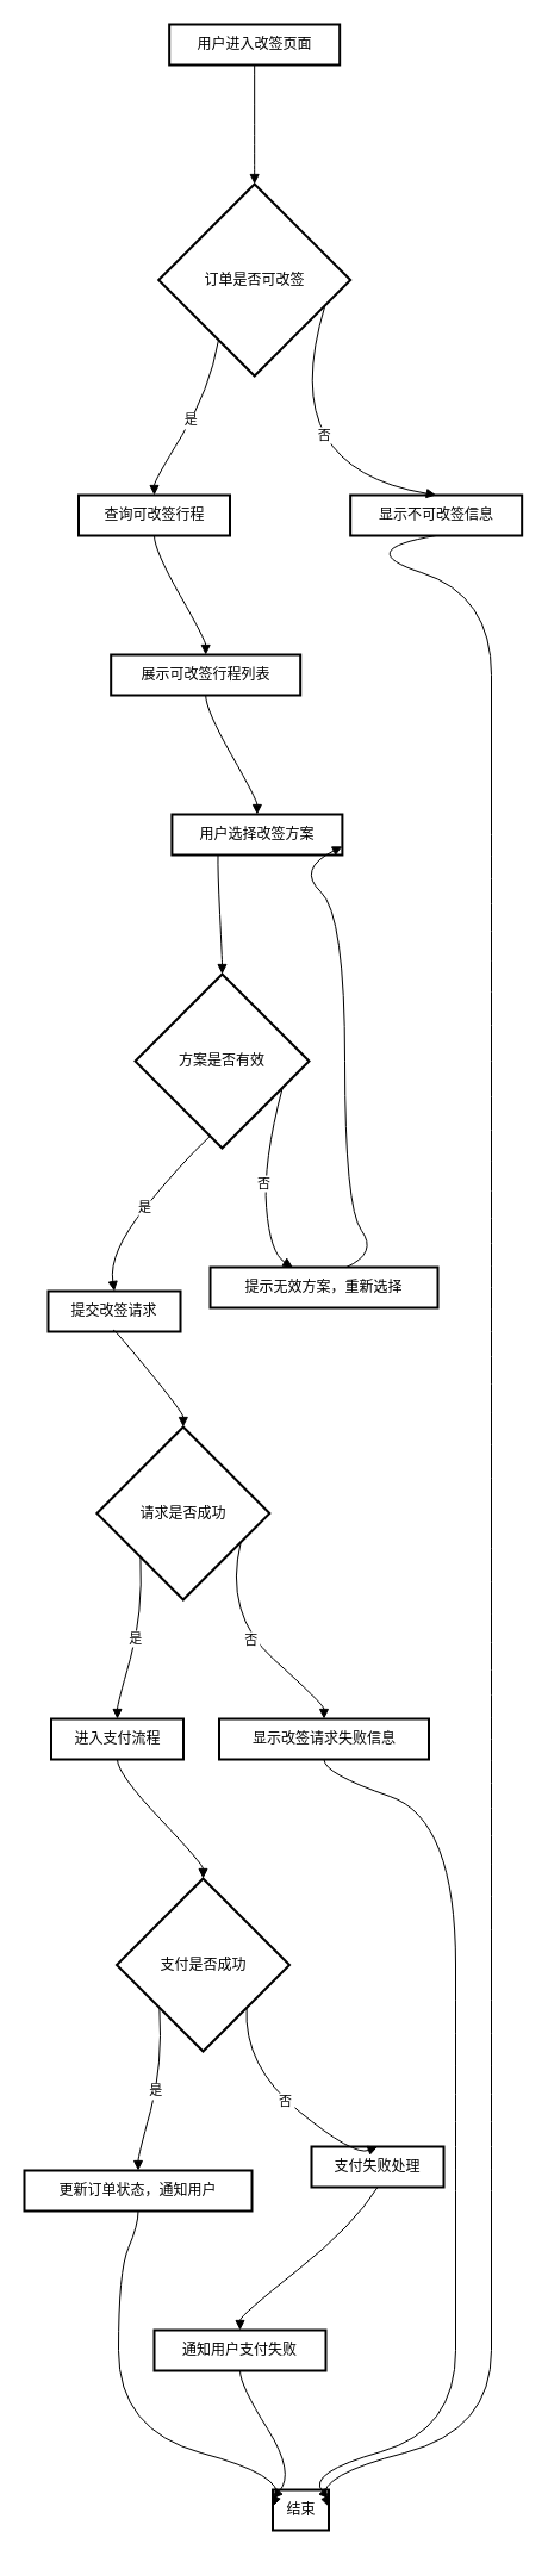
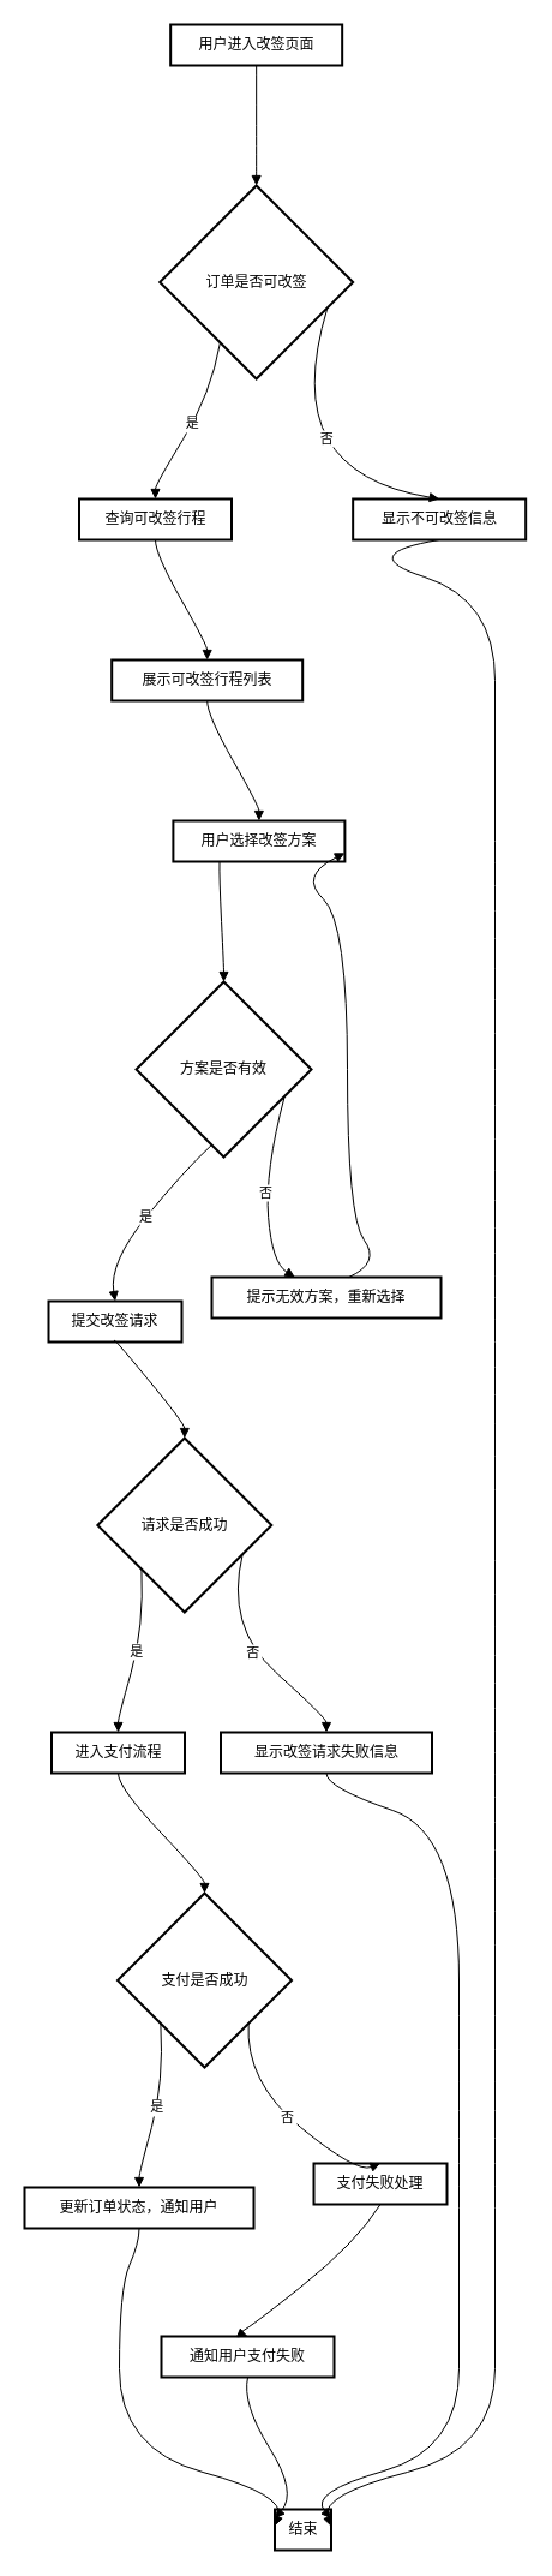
  <mxCell id="0" />
  <mxCell id="1" parent="0" />
  <mxCell id="2" value="用户进入改签页面" style="whiteSpace=wrap;strokeWidth=2;" vertex="1" parent="1"><mxGeometry x="141.667" width="143" height="34" as="geometry" y="20" /></mxCell>
  <mxCell id="3" value="订单是否可改签" style="rhombus;strokeWidth=2;whiteSpace=wrap;" vertex="1" parent="1"><mxGeometry x="132.667" y="154" width="161" height="161" as="geometry" /></mxCell>
  <mxCell id="4" value="查询可改签行程" style="whiteSpace=wrap;strokeWidth=2;" vertex="1" parent="1"><mxGeometry x="65.5" y="415" width="127" height="34" as="geometry" /></mxCell>
  <mxCell id="5" value="显示不可改签信息" style="whiteSpace=wrap;strokeWidth=2;" vertex="1" parent="1"><mxGeometry x="293.67" y="415" width="144" height="34" as="geometry" /></mxCell>
  <mxCell id="6" value="展示可改签行程列表" style="whiteSpace=wrap;strokeWidth=2;" vertex="1" parent="1"><mxGeometry x="92.694" y="549" width="159" height="34" as="geometry" /></mxCell>
  <mxCell id="7" value="用户选择改签方案" style="whiteSpace=wrap;strokeWidth=2;" vertex="1" parent="1"><mxGeometry x="143.889" y="683" width="143" height="34" as="geometry" /></mxCell>
  <mxCell id="8" value="方案是否有效" style="rhombus;strokeWidth=2;whiteSpace=wrap;" vertex="1" parent="1"><mxGeometry x="113" y="817" width="146" height="146" as="geometry" /></mxCell>
  <mxCell id="9" value="提交改签请求" style="whiteSpace=wrap;strokeWidth=2;" vertex="1" parent="1"><mxGeometry x="40" y="1083" width="111" height="34" as="geometry" /></mxCell>
  <mxCell id="10" value="提示无效方案，重新选择" style="whiteSpace=wrap;strokeWidth=2;" vertex="1" parent="1"><mxGeometry x="176" y="1063" width="191" height="34" as="geometry" /></mxCell>
  <mxCell id="11" value="请求是否成功" style="rhombus;strokeWidth=2;whiteSpace=wrap;" vertex="1" parent="1"><mxGeometry x="80.833" y="1197" width="145" height="145" as="geometry" /></mxCell>
  <mxCell id="12" value="进入支付流程" style="whiteSpace=wrap;strokeWidth=2;" vertex="1" parent="1"><mxGeometry x="42.5" y="1442" width="111" height="34" as="geometry" /></mxCell>
  <mxCell id="13" value="显示改签请求失败信息" style="whiteSpace=wrap;strokeWidth=2;" vertex="1" parent="1"><mxGeometry x="183.5" y="1442" width="176" height="34" as="geometry" /></mxCell>
  <mxCell id="14" value="支付是否成功" style="rhombus;strokeWidth=2;whiteSpace=wrap;" vertex="1" parent="1"><mxGeometry x="97.5" y="1576" width="145" height="145" as="geometry" /></mxCell>
  <mxCell id="15" value="更新订单状态，通知用户" style="whiteSpace=wrap;strokeWidth=2;" vertex="1" parent="1"><mxGeometry y="1821" width="191" height="34" as="geometry" x="20" /></mxCell>
  <mxCell id="16" value="支付失败处理" style="whiteSpace=wrap;strokeWidth=2;" vertex="1" parent="1"><mxGeometry x="261" y="1801" width="111" height="34" as="geometry" /></mxCell>
- <mxCell id="17" value="通知用户支付失败" style="whiteSpace=wrap;strokeWidth=2;" vertex="1" parent="1"><mxGeometry x="129" y="1955" width="144" height="34" as="geometry" /></mxCell>
+ <mxCell id="17" value="通知用户支付失败" style="whiteSpace=wrap;strokeWidth=2;" vertex="1" parent="1"><mxGeometry x="134" y="1945" width="144" height="34" as="geometry" /></mxCell>
  <mxCell id="18" value="结束" style="whiteSpace=wrap;strokeWidth=2;" vertex="1" parent="1"><mxGeometry x="228.5" y="2089" width="47" height="34" as="geometry" /></mxCell>
  <mxCell id="19" value="" style="curved=1;startArrow=none;endArrow=block;exitX=0.5;exitY=0.99;entryX=0.5;entryY=0;rounded=0;noEdgeStyle=1;orthogonal=1;" edge="1" parent="1" source="2" target="3"><mxGeometry relative="1" as="geometry"><Array as="points"><mxPoint x="213.167" y="66" /><mxPoint x="213.167" y="142" /></Array></mxGeometry></mxCell>
  <mxCell id="20" value="是" style="curved=1;startArrow=none;endArrow=block;exitX=0.2;exitY=1;entryX=0.5;entryY=0;rounded=0;noEdgeStyle=1;orthogonal=1;" edge="1" parent="1" source="3" target="4"><mxGeometry relative="1" as="geometry"><Array as="points"><mxPoint x="175.417" y="327" /><mxPoint x="129" y="403" /></Array></mxGeometry></mxCell>
  <mxCell id="21" value="否" style="curved=1;startArrow=none;endArrow=block;exitX=1;exitY=0.68;entryX=0.5;entryY=0.01;rounded=0;noEdgeStyle=1;orthogonal=1;" edge="1" parent="1" source="3" target="5"><mxGeometry relative="1" as="geometry"><Array as="points"><mxPoint x="250.917" y="327" /><mxPoint x="294.5" y="403" /></Array></mxGeometry></mxCell>
  <mxCell id="22" value="" style="curved=1;startArrow=none;endArrow=block;exitX=0.5;exitY=0.99;entryX=0.5;entryY=-0.01;rounded=0;noEdgeStyle=1;orthogonal=1;" edge="1" parent="1" source="4" target="6"><mxGeometry relative="1" as="geometry"><Array as="points"><mxPoint x="129" y="461" /><mxPoint x="172.194" y="537" /></Array></mxGeometry></mxCell>
  <mxCell id="23" value="" style="curved=1;startArrow=none;endArrow=block;exitX=0.5;exitY=0.98;entryX=0.5;entryY=0.01;rounded=0;noEdgeStyle=1;orthogonal=1;" edge="1" parent="1" source="6" target="7"><mxGeometry relative="1" as="geometry"><Array as="points"><mxPoint x="172.194" y="595" /><mxPoint x="215.389" y="671" /></Array></mxGeometry></mxCell>
  <mxCell id="24" value="" style="curved=1;startArrow=none;endArrow=block;exitX=0.27;exitY=1;entryX=0.5;entryY=0;rounded=0;noEdgeStyle=1;orthogonal=1;" edge="1" parent="1" source="7" target="8"><mxGeometry relative="1" as="geometry"><Array as="points"><mxPoint x="182.139" y="729" /><mxPoint x="186" y="805" /></Array></mxGeometry></mxCell>
  <mxCell id="25" value="是" style="curved=1;startArrow=none;endArrow=block;exitX=0.42;exitY=1;entryX=0.5;entryY=-0.01;rounded=0;noEdgeStyle=1;orthogonal=1;" edge="1" parent="1" source="8" target="9"><mxGeometry relative="1" as="geometry"><Array as="points"><mxPoint x="152" y="975" /><mxPoint x="90.5" y="1051" /></Array></mxGeometry></mxCell>
  <mxCell id="26" value="否" style="curved=1;startArrow=none;endArrow=block;exitX=1;exitY=0.72;entryX=0.36;entryY=-0.01;rounded=0;noEdgeStyle=1;orthogonal=1;" edge="1" parent="1" source="8" target="10"><mxGeometry relative="1" as="geometry"><Array as="points"><mxPoint x="220" y="975" /><mxPoint x="226.25" y="1051" /></Array></mxGeometry></mxCell>
  <mxCell id="27" value="" style="curved=1;startArrow=none;endArrow=block;exitX=0.6;exitY=-0.01;entryX=1;entryY=0.79;rounded=0;noEdgeStyle=1;orthogonal=1;" edge="1" parent="1" source="10" target="7"><mxGeometry relative="1" as="geometry"><Array as="points"><mxPoint x="316.75" y="1051" /><mxPoint x="289" y="1013" /><mxPoint x="289" y="767" /><mxPoint x="248.639" y="729" /></Array></mxGeometry></mxCell>
  <mxCell id="28" value="" style="curved=1;startArrow=none;endArrow=block;exitX=0.5;exitY=0.98;entryX=0.5;entryY=0;rounded=0;noEdgeStyle=1;orthogonal=1;" edge="1" parent="1" source="9" target="11"><mxGeometry relative="1" as="geometry"><Array as="points"><mxPoint x="90.5" y="1109" /><mxPoint x="153.333" y="1185" /></Array></mxGeometry></mxCell>
  <mxCell id="29" value="是" style="curved=1;startArrow=none;endArrow=block;exitX=0.01;exitY=1;entryX=0.5;entryY=-0.01;rounded=0;noEdgeStyle=1;orthogonal=1;" edge="1" parent="1" source="11" target="12"><mxGeometry relative="1" as="geometry"><Array as="points"><mxPoint x="119.583" y="1354" /><mxPoint x="98" y="1430" /></Array></mxGeometry></mxCell>
  <mxCell id="30" value="否" style="curved=1;startArrow=none;endArrow=block;exitX=1;exitY=0.75;entryX=0.5;entryY=0.01;rounded=0;noEdgeStyle=1;orthogonal=1;" edge="1" parent="1" source="11" target="13"><mxGeometry relative="1" as="geometry"><Array as="points"><mxPoint x="187.083" y="1354" /><mxPoint x="271.5" y="1430" /></Array></mxGeometry></mxCell>
  <mxCell id="31" value="" style="curved=1;startArrow=none;endArrow=block;exitX=0.5;exitY=0.98;entryX=0.5;entryY=0;rounded=0;noEdgeStyle=1;orthogonal=1;" edge="1" parent="1" source="12" target="14"><mxGeometry relative="1" as="geometry"><Array as="points"><mxPoint x="98" y="1488" /><mxPoint x="170" y="1564" /></Array></mxGeometry></mxCell>
  <mxCell id="32" value="是" style="curved=1;startArrow=none;endArrow=block;exitX=0;exitY=0.99;entryX=0.5;entryY=0.01;rounded=0;noEdgeStyle=1;orthogonal=1;" edge="1" parent="1" source="14" target="15"><mxGeometry relative="1" as="geometry"><Array as="points"><mxPoint x="136.25" y="1733" /><mxPoint x="115.5" y="1809" /></Array></mxGeometry></mxCell>
  <mxCell id="33" value="否" style="curved=1;startArrow=none;endArrow=block;exitX=1;exitY=0.99;entryX=0.5;entryY=-0.01;rounded=0;noEdgeStyle=1;orthogonal=1;" edge="1" parent="1" source="14" target="16"><mxGeometry relative="1" as="geometry"><Array as="points"><mxPoint x="203.75" y="1733" /><mxPoint x="296.5" y="1809" /></Array></mxGeometry></mxCell>
  <mxCell id="34" value="" style="curved=1;startArrow=none;endArrow=block;exitX=0.5;exitY=0.98;entryX=0.5;entryY=0.01;rounded=0;noEdgeStyle=1;orthogonal=1;" edge="1" parent="1" source="16" target="17"><mxGeometry relative="1" as="geometry"><Array as="points"><mxPoint x="296.5" y="1867" /><mxPoint x="201" y="1943" /></Array></mxGeometry></mxCell>
  <mxCell id="35" value="" style="curved=1;startArrow=none;endArrow=block;exitX=0.5;exitY=1;entryX=1;entryY=0.42;rounded=0;noEdgeStyle=1;orthogonal=1;" edge="1" parent="1" source="5" target="18"><mxGeometry relative="1" as="geometry"><Array as="points"><mxPoint x="294.5" y="461" /><mxPoint x="412" y="499" /><mxPoint x="412" y="633" /><mxPoint x="412" y="633" /><mxPoint x="412" y="767" /><mxPoint x="412" y="767" /><mxPoint x="412" y="1013" /><mxPoint x="412" y="1013" /><mxPoint x="412" y="1147" /><mxPoint x="412" y="1147" /><mxPoint x="412" y="1392" /><mxPoint x="412" y="1392" /><mxPoint x="412" y="1526" /><mxPoint x="412" y="1526" /><mxPoint x="412" y="1771" /><mxPoint x="412" y="1771" /><mxPoint x="412" y="1905" /><mxPoint x="412" y="1905" /><mxPoint x="412" y="2039" /><mxPoint x="265.875" y="2077" /></Array></mxGeometry></mxCell>
  <mxCell id="36" value="" style="curved=1;startArrow=none;endArrow=block;exitX=0.5;exitY=1;entryX=1;entryY=0.22;rounded=0;noEdgeStyle=1;orthogonal=1;" edge="1" parent="1" source="13" target="18"><mxGeometry relative="1" as="geometry"><Array as="points"><mxPoint x="271.5" y="1488" /><mxPoint x="382" y="1526" /><mxPoint x="382" y="1771" /><mxPoint x="382" y="1771" /><mxPoint x="382" y="1905" /><mxPoint x="382" y="1905" /><mxPoint x="382" y="2039" /><mxPoint x="256.625" y="2075" /></Array></mxGeometry></mxCell>
  <mxCell id="37" value="" style="curved=1;startArrow=none;endArrow=block;exitX=0.5;exitY=1;entryX=0;entryY=0.22;rounded=0;noEdgeStyle=1;orthogonal=1;" edge="1" parent="1" source="17" target="18"><mxGeometry relative="1" as="geometry"><Array as="points"><mxPoint x="201" y="2001" /><mxPoint x="247.375" y="2075" /></Array></mxGeometry></mxCell>
  <mxCell id="38" value="" style="curved=1;startArrow=none;endArrow=block;exitX=0.5;exitY=1;entryX=0;entryY=0.41;rounded=0;noEdgeStyle=1;orthogonal=1;" edge="1" parent="1" source="15" target="18"><mxGeometry relative="1" as="geometry"><Array as="points"><mxPoint x="115.5" y="1867" /><mxPoint x="99" y="1905" /><mxPoint x="99" y="2039" /><mxPoint x="238.125" y="2077" /></Array></mxGeometry></mxCell>
